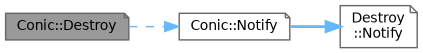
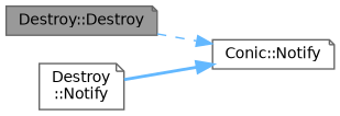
  digraph {
    rankdir=LR
    node [color=grey40 fillcolor=white fontname=Helvetica fontsize=10 shape=note style=filled]
    edge [color=steelblue1 fontname=Helvetica fontsize=10 labelfontname=Helvetica labelfontsize=10]
-   n1 [color=gray40 fillcolor=grey60 fontcolor=black height=0.2 label="Conic::Destroy" width=0.4]
+   n1 [color=gray40 fillcolor=grey60 fontcolor=black height=0.2 label="Destroy::Destroy" width=0.4]
    n2 [height=0.2 label="Conic::Notify" width=0.4]
    n3 [height=0.2 label="Destroy\l::Notify" width=0.4]
    n1 -> n2 [style=dashed]
-   n2 -> n3 [style=bold]
+   n3 -> n2 [style=bold]
  }
